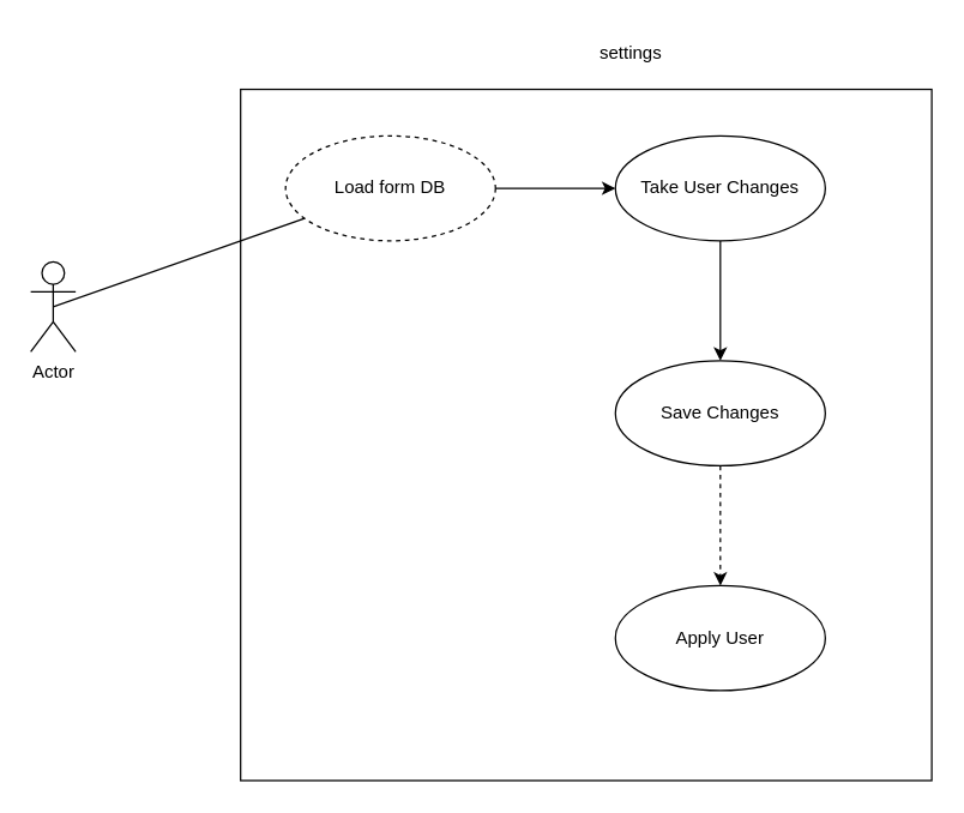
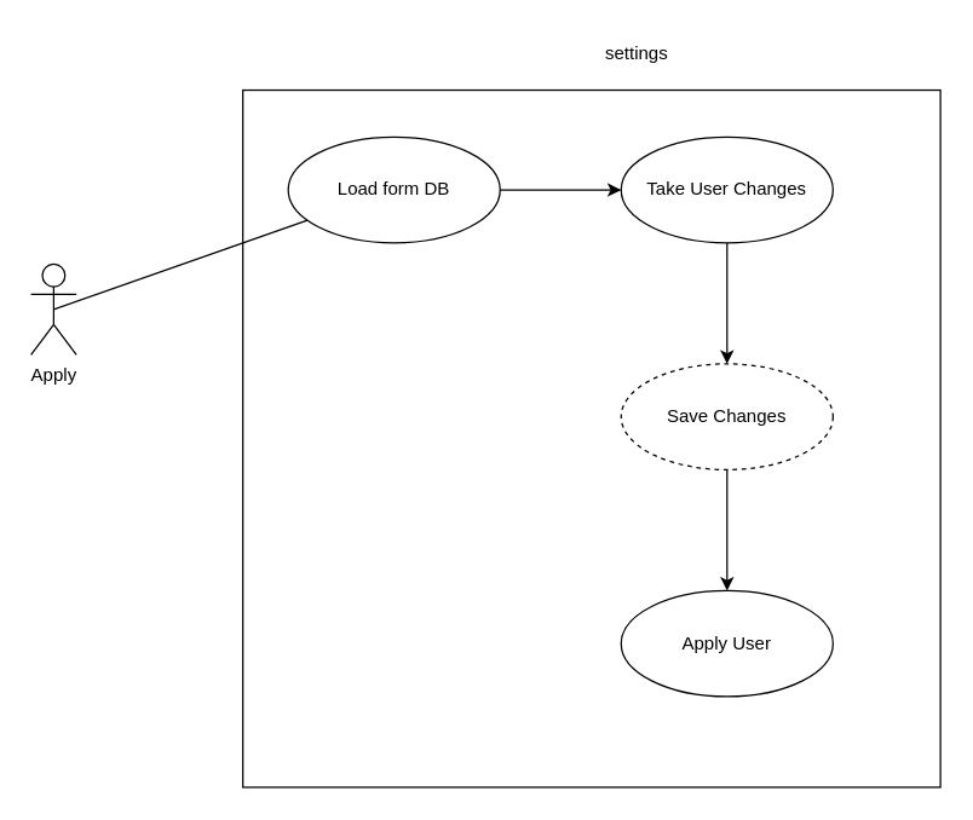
  <mxCell id="0" />
  <mxCell id="1" parent="0" />
  <mxCell id="2" value="" style="whiteSpace=wrap;html=1;aspect=fixed;" vertex="1" parent="1"><mxGeometry x="160" y="59" width="461" height="461" as="geometry" /></mxCell>
  <mxCell id="3" style="rounded=0;orthogonalLoop=1;jettySize=auto;html=1;exitX=0.5;exitY=0.5;exitDx=0;exitDy=0;exitPerimeter=0;endArrow=none;endFill=0;" edge="1" parent="1" source="4" target="6"><mxGeometry relative="1" as="geometry"><Array as="points" /></mxGeometry></mxCell>
- <mxCell id="4" value="Actor" style="shape=umlActor;verticalLabelPosition=bottom;verticalAlign=top;html=1;outlineConnect=0;" vertex="1" parent="1"><mxGeometry x="20" y="174" width="30" height="60" as="geometry" /></mxCell>
+ <mxCell id="4" value="Apply" style="shape=umlActor;verticalLabelPosition=bottom;verticalAlign=top;html=1;outlineConnect=0;" vertex="1" parent="1"><mxGeometry x="20" y="174" width="30" height="60" as="geometry" /></mxCell>
  <mxCell id="5" value="" style="edgeStyle=orthogonalEdgeStyle;rounded=0;orthogonalLoop=1;jettySize=auto;html=1;" edge="1" parent="1" source="6" target="9"><mxGeometry relative="1" as="geometry" /></mxCell>
- <mxCell id="6" value="Load form DB" style="ellipse;whiteSpace=wrap;html=1;dashed=1;" vertex="1" parent="1"><mxGeometry x="190" y="90" width="140" height="70" as="geometry" /></mxCell>
+ <mxCell id="6" value="Load form DB" style="ellipse;whiteSpace=wrap;html=1;" vertex="1" parent="1"><mxGeometry x="190" y="90" width="140" height="70" as="geometry" /></mxCell>
  <mxCell id="7" value="settings" style="text;html=1;align=center;verticalAlign=middle;resizable=0;points=[];autosize=1;strokeColor=none;fillColor=none;" vertex="1" parent="1"><mxGeometry x="390" y="20" width="60" height="30" as="geometry" /></mxCell>
  <mxCell id="8" value="" style="edgeStyle=orthogonalEdgeStyle;rounded=0;orthogonalLoop=1;jettySize=auto;html=1;" edge="1" parent="1" source="9" target="11"><mxGeometry relative="1" as="geometry" /></mxCell>
  <mxCell id="9" value="Take User Changes" style="ellipse;whiteSpace=wrap;html=1;" vertex="1" parent="1"><mxGeometry x="410" y="90" width="140" height="70" as="geometry" /></mxCell>
- <mxCell id="10" value="" style="edgeStyle=orthogonalEdgeStyle;rounded=0;orthogonalLoop=1;jettySize=auto;html=1;dashed=1;" edge="1" parent="1" source="11" target="12"><mxGeometry relative="1" as="geometry" /></mxCell>
- <mxCell id="11" value="Save Changes" style="ellipse;whiteSpace=wrap;html=1;" vertex="1" parent="1"><mxGeometry x="410" y="240" width="140" height="70" as="geometry" /></mxCell>
+ <mxCell id="10" value="" style="edgeStyle=orthogonalEdgeStyle;rounded=0;orthogonalLoop=1;jettySize=auto;html=1;" edge="1" parent="1" source="11" target="12"><mxGeometry relative="1" as="geometry" /></mxCell>
+ <mxCell id="11" value="Save Changes" style="ellipse;whiteSpace=wrap;html=1;dashed=1;" vertex="1" parent="1"><mxGeometry x="410" y="240" width="140" height="70" as="geometry" /></mxCell>
  <mxCell id="12" value="Apply User" style="ellipse;whiteSpace=wrap;html=1;" vertex="1" parent="1"><mxGeometry x="410" y="390" width="140" height="70" as="geometry" /></mxCell>
